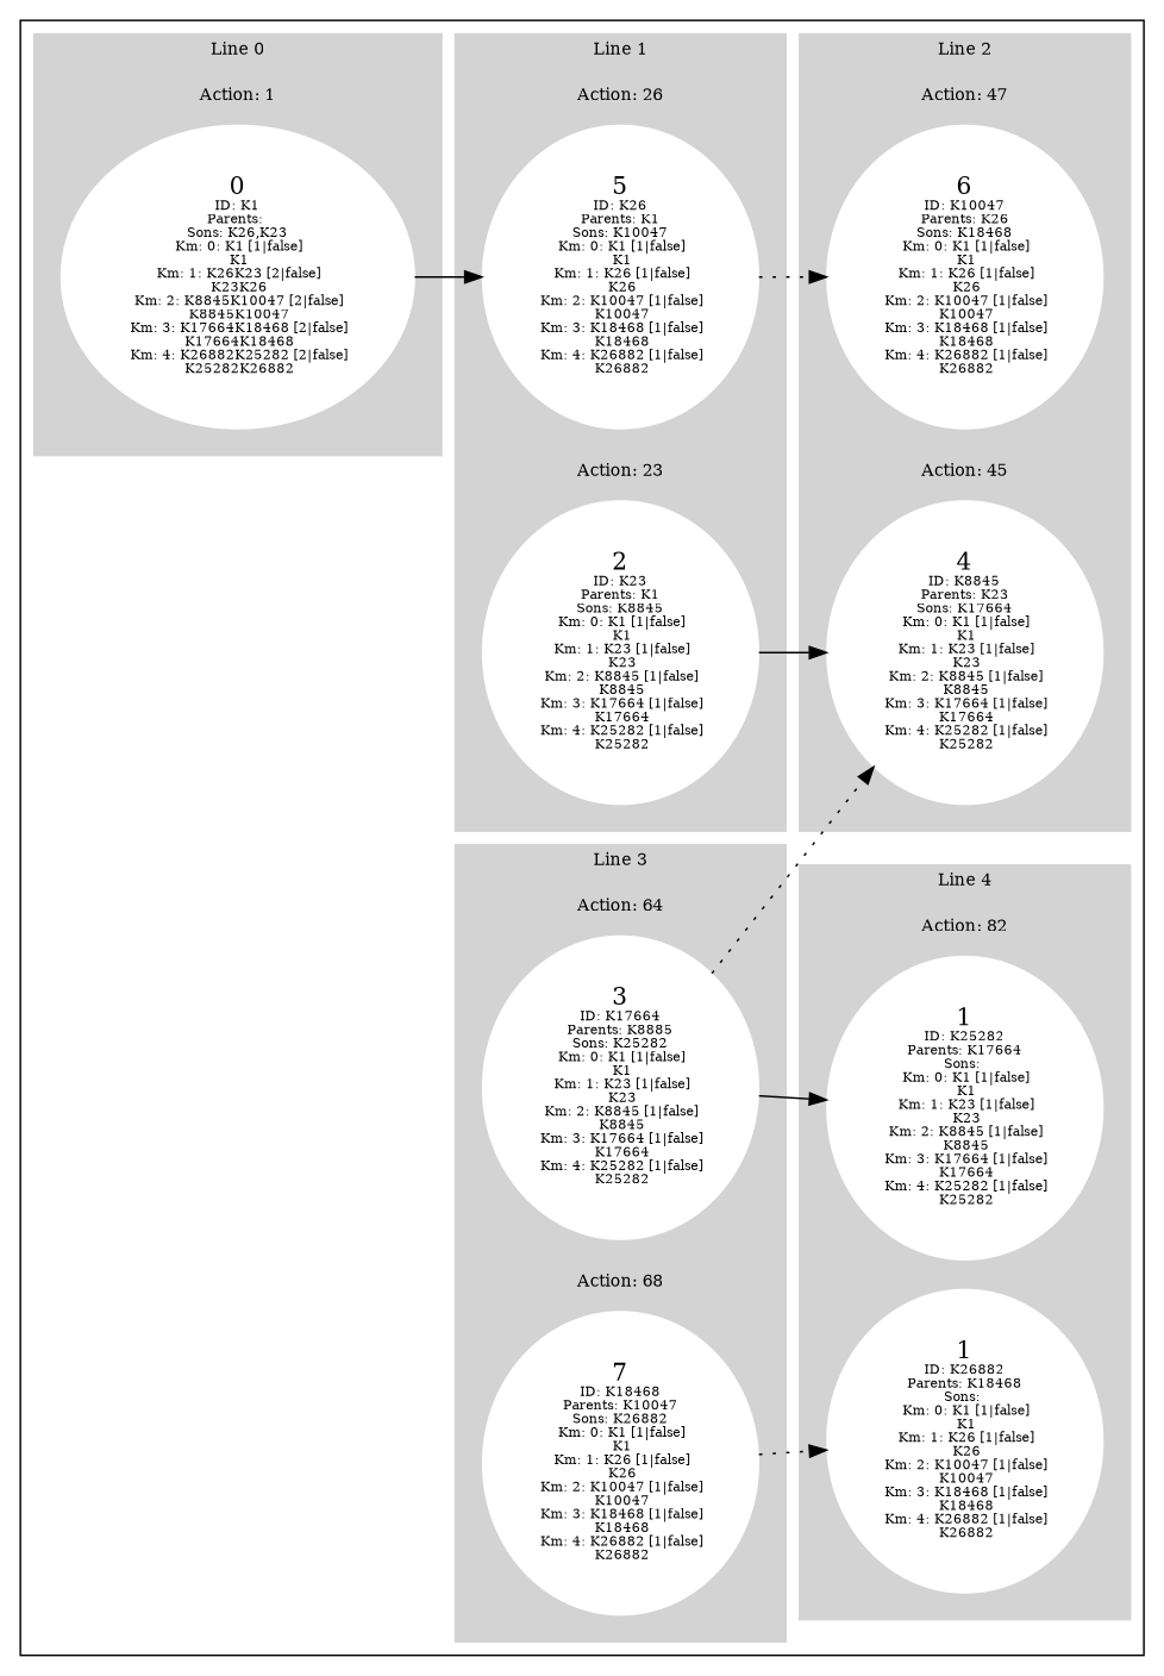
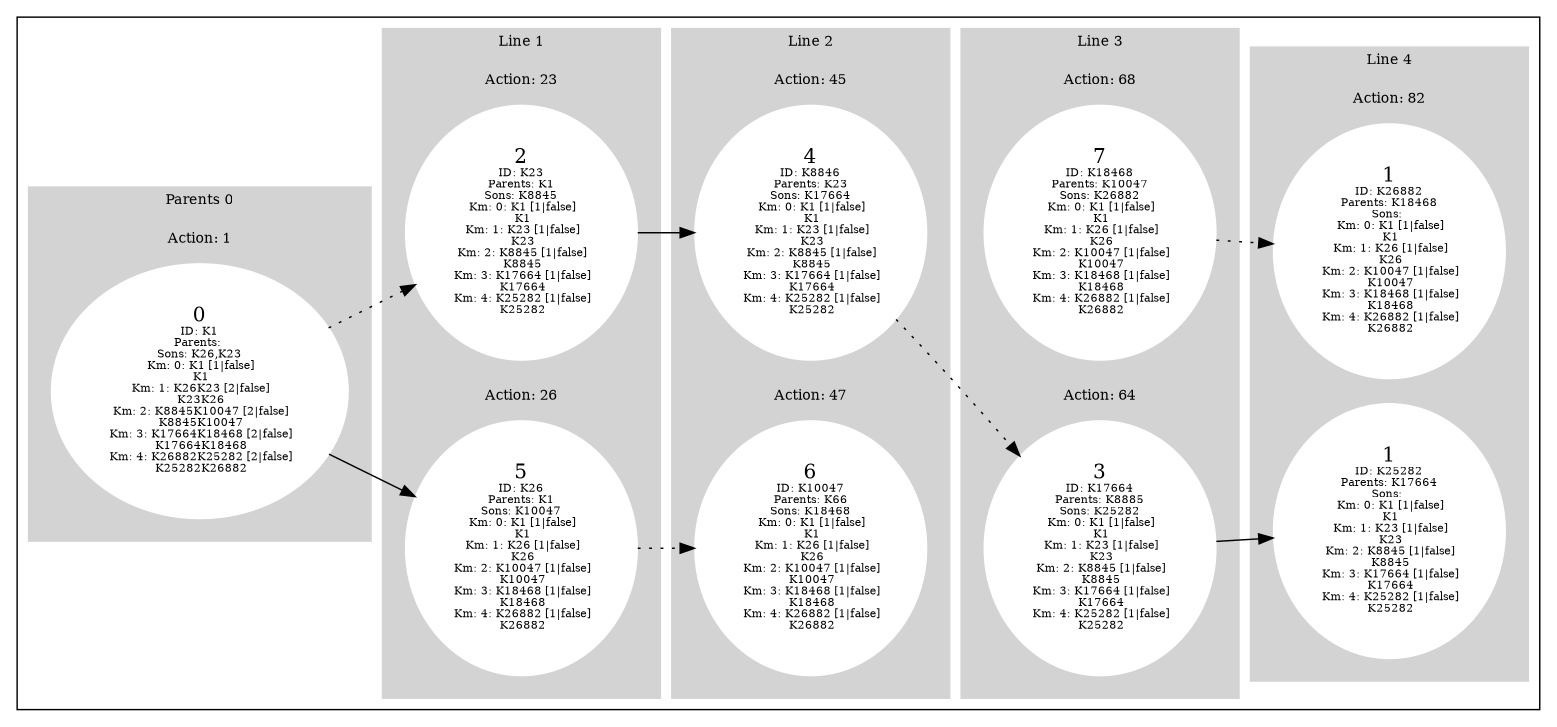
  digraph {
    rankdir=LR
    node [color=white style=filled]
    edge [style=dotted]
    n1 [label=<0<BR /><FONT POINT-SIZE="8">ID: K1</FONT><BR /><FONT POINT-SIZE="8">Parents: </FONT><BR /><FONT POINT-SIZE="8">Sons: K26,K23</FONT><BR /><FONT POINT-SIZE="8"> Km: 0: K1 [1|false]<BR /> K1</FONT><BR /><FONT POINT-SIZE="8"> Km: 1: K26K23 [2|false]<BR /> K23K26</FONT><BR /><FONT POINT-SIZE="8"> Km: 2: K8845K10047 [2|false]<BR /> K8845K10047</FONT><BR /><FONT POINT-SIZE="8"> Km: 3: K17664K18468 [2|false]<BR /> K17664K18468</FONT><BR /><FONT POINT-SIZE="8"> Km: 4: K26882K25282 [2|false]<BR /> K25282K26882</FONT>>]
    n2 [label=<1<BR /><FONT POINT-SIZE="8">ID: K26882</FONT><BR /><FONT POINT-SIZE="8">Parents: K18468</FONT><BR /><FONT POINT-SIZE="8">Sons: </FONT><BR /><FONT POINT-SIZE="8"> Km: 0: K1 [1|false]<BR /> K1</FONT><BR /><FONT POINT-SIZE="8"> Km: 1: K26 [1|false]<BR /> K26</FONT><BR /><FONT POINT-SIZE="8"> Km: 2: K10047 [1|false]<BR /> K10047</FONT><BR /><FONT POINT-SIZE="8"> Km: 3: K18468 [1|false]<BR /> K18468</FONT><BR /><FONT POINT-SIZE="8"> Km: 4: K26882 [1|false]<BR /> K26882</FONT>>]
    n3 [label=<1<BR /><FONT POINT-SIZE="8">ID: K25282</FONT><BR /><FONT POINT-SIZE="8">Parents: K17664</FONT><BR /><FONT POINT-SIZE="8">Sons: </FONT><BR /><FONT POINT-SIZE="8"> Km: 0: K1 [1|false]<BR /> K1</FONT><BR /><FONT POINT-SIZE="8"> Km: 1: K23 [1|false]<BR /> K23</FONT><BR /><FONT POINT-SIZE="8"> Km: 2: K8845 [1|false]<BR /> K8845</FONT><BR /><FONT POINT-SIZE="8"> Km: 3: K17664 [1|false]<BR /> K17664</FONT><BR /><FONT POINT-SIZE="8"> Km: 4: K25282 [1|false]<BR /> K25282</FONT>>]
-   n4 [label=<4<BR /><FONT POINT-SIZE="8">ID: K8845</FONT><BR /><FONT POINT-SIZE="8">Parents: K23</FONT><BR /><FONT POINT-SIZE="8">Sons: K17664</FONT><BR /><FONT POINT-SIZE="8"> Km: 0: K1 [1|false]<BR /> K1</FONT><BR /><FONT POINT-SIZE="8"> Km: 1: K23 [1|false]<BR /> K23</FONT><BR /><FONT POINT-SIZE="8"> Km: 2: K8845 [1|false]<BR /> K8845</FONT><BR /><FONT POINT-SIZE="8"> Km: 3: K17664 [1|false]<BR /> K17664</FONT><BR /><FONT POINT-SIZE="8"> Km: 4: K25282 [1|false]<BR /> K25282</FONT>>]
-   n5 [label=<6<BR /><FONT POINT-SIZE="8">ID: K10047</FONT><BR /><FONT POINT-SIZE="8">Parents: K26</FONT><BR /><FONT POINT-SIZE="8">Sons: K18468</FONT><BR /><FONT POINT-SIZE="8"> Km: 0: K1 [1|false]<BR /> K1</FONT><BR /><FONT POINT-SIZE="8"> Km: 1: K26 [1|false]<BR /> K26</FONT><BR /><FONT POINT-SIZE="8"> Km: 2: K10047 [1|false]<BR /> K10047</FONT><BR /><FONT POINT-SIZE="8"> Km: 3: K18468 [1|false]<BR /> K18468</FONT><BR /><FONT POINT-SIZE="8"> Km: 4: K26882 [1|false]<BR /> K26882</FONT>>]
+   n4 [label=<4<BR /><FONT POINT-SIZE="8">ID: K8846</FONT><BR /><FONT POINT-SIZE="8">Parents: K23</FONT><BR /><FONT POINT-SIZE="8">Sons: K17664</FONT><BR /><FONT POINT-SIZE="8"> Km: 0: K1 [1|false]<BR /> K1</FONT><BR /><FONT POINT-SIZE="8"> Km: 1: K23 [1|false]<BR /> K23</FONT><BR /><FONT POINT-SIZE="8"> Km: 2: K8845 [1|false]<BR /> K8845</FONT><BR /><FONT POINT-SIZE="8"> Km: 3: K17664 [1|false]<BR /> K17664</FONT><BR /><FONT POINT-SIZE="8"> Km: 4: K25282 [1|false]<BR /> K25282</FONT>>]
+   n5 [label=<6<BR /><FONT POINT-SIZE="8">ID: K10047</FONT><BR /><FONT POINT-SIZE="8">Parents: K66</FONT><BR /><FONT POINT-SIZE="8">Sons: K18468</FONT><BR /><FONT POINT-SIZE="8"> Km: 0: K1 [1|false]<BR /> K1</FONT><BR /><FONT POINT-SIZE="8"> Km: 1: K26 [1|false]<BR /> K26</FONT><BR /><FONT POINT-SIZE="8"> Km: 2: K10047 [1|false]<BR /> K10047</FONT><BR /><FONT POINT-SIZE="8"> Km: 3: K18468 [1|false]<BR /> K18468</FONT><BR /><FONT POINT-SIZE="8"> Km: 4: K26882 [1|false]<BR /> K26882</FONT>>]
    n6 [label=<3<BR /><FONT POINT-SIZE="8">ID: K17664</FONT><BR /><FONT POINT-SIZE="8">Parents: K8885</FONT><BR /><FONT POINT-SIZE="8">Sons: K25282</FONT><BR /><FONT POINT-SIZE="8"> Km: 0: K1 [1|false]<BR /> K1</FONT><BR /><FONT POINT-SIZE="8"> Km: 1: K23 [1|false]<BR /> K23</FONT><BR /><FONT POINT-SIZE="8"> Km: 2: K8845 [1|false]<BR /> K8845</FONT><BR /><FONT POINT-SIZE="8"> Km: 3: K17664 [1|false]<BR /> K17664</FONT><BR /><FONT POINT-SIZE="8"> Km: 4: K25282 [1|false]<BR /> K25282</FONT>>]
    n7 [label=<7<BR /><FONT POINT-SIZE="8">ID: K18468</FONT><BR /><FONT POINT-SIZE="8">Parents: K10047</FONT><BR /><FONT POINT-SIZE="8">Sons: K26882</FONT><BR /><FONT POINT-SIZE="8"> Km: 0: K1 [1|false]<BR /> K1</FONT><BR /><FONT POINT-SIZE="8"> Km: 1: K26 [1|false]<BR /> K26</FONT><BR /><FONT POINT-SIZE="8"> Km: 2: K10047 [1|false]<BR /> K10047</FONT><BR /><FONT POINT-SIZE="8"> Km: 3: K18468 [1|false]<BR /> K18468</FONT><BR /><FONT POINT-SIZE="8"> Km: 4: K26882 [1|false]<BR /> K26882</FONT>>]
    n8 [label=<5<BR /><FONT POINT-SIZE="8">ID: K26</FONT><BR /><FONT POINT-SIZE="8">Parents: K1</FONT><BR /><FONT POINT-SIZE="8">Sons: K10047</FONT><BR /><FONT POINT-SIZE="8"> Km: 0: K1 [1|false]<BR /> K1</FONT><BR /><FONT POINT-SIZE="8"> Km: 1: K26 [1|false]<BR /> K26</FONT><BR /><FONT POINT-SIZE="8"> Km: 2: K10047 [1|false]<BR /> K10047</FONT><BR /><FONT POINT-SIZE="8"> Km: 3: K18468 [1|false]<BR /> K18468</FONT><BR /><FONT POINT-SIZE="8"> Km: 4: K26882 [1|false]<BR /> K26882</FONT>>]
    n9 [label=<2<BR /><FONT POINT-SIZE="8">ID: K23</FONT><BR /><FONT POINT-SIZE="8">Parents: K1</FONT><BR /><FONT POINT-SIZE="8">Sons: K8845</FONT><BR /><FONT POINT-SIZE="8"> Km: 0: K1 [1|false]<BR /> K1</FONT><BR /><FONT POINT-SIZE="8"> Km: 1: K23 [1|false]<BR /> K23</FONT><BR /><FONT POINT-SIZE="8"> Km: 2: K8845 [1|false]<BR /> K8845</FONT><BR /><FONT POINT-SIZE="8"> Km: 3: K17664 [1|false]<BR /> K17664</FONT><BR /><FONT POINT-SIZE="8"> Km: 4: K25282 [1|false]<BR /> K25282</FONT>>]
    subgraph cluster_1 {
      subgraph cluster_2 {
        color=lightgrey
        fontsize=10
-       label="Line 0"
+       label="Parents 0"
        style=filled
        subgraph cluster_3 {
          color=lightgrey
          fontsize=10
          label="Action: 1"
          style=filled
          n1
        }
      }
      subgraph cluster_4 {
        color=lightgrey
        fontsize=10
        label="Line 4"
        style=filled
        subgraph cluster_5 {
          color=lightgrey
          fontsize=10
          label="Action: 82"
          style=filled
          n2
          n3
        }
      }
      subgraph cluster_6 {
        color=lightgrey
        fontsize=10
        label="Line 2"
        style=filled
        subgraph cluster_7 {
          color=lightgrey
          fontsize=10
          label="Action: 45"
          style=filled
          n4
        }
        subgraph cluster_8 {
          color=lightgrey
          fontsize=10
          label="Action: 47"
          style=filled
          n5
        }
      }
      subgraph cluster_9 {
        color=lightgrey
        fontsize=10
        label="Line 3"
        style=filled
        subgraph cluster_10 {
          color=lightgrey
          fontsize=10
          label="Action: 64"
          style=filled
          n6
        }
        subgraph cluster_11 {
          color=lightgrey
          fontsize=10
          label="Action: 68"
          style=filled
          n7
        }
      }
      subgraph cluster_12 {
        color=lightgrey
        fontsize=10
        label="Line 1"
        style=filled
        subgraph cluster_13 {
          color=lightgrey
          fontsize=10
          label="Action: 26"
          style=filled
          n8
        }
        subgraph cluster_14 {
          color=lightgrey
          fontsize=10
          label="Action: 23"
          style=filled
          n9
        }
      }
    }
    n1 -> n8 [style=solid]
-   n6 -> n4
+   n1 -> n9
+   n4 -> n6
    n6 -> n3 [style=solid]
    n7 -> n2
    n8 -> n5
    n9 -> n4 [style=solid]
  }
